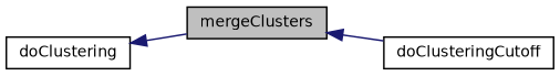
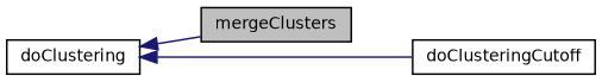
  digraph {
    rankdir=LR
    node [color=black fillcolor=white fontname=Helvetica fontsize=10 shape=record style=filled]
    edge [color=midnightblue dir=back fontname=Helvetica fontsize=10 labelfontname=Helvetica labelfontsize=10 style=solid]
    n1 [fillcolor=grey75 fontcolor=black height=0.2 label=mergeClusters width=0.4]
    n2 [height=0.2 label=doClusteringCutoff width=0.4]
    n3 [height=0.2 label=doClustering width=0.4]
-   n1 -> n2
+   n3 -> n2
    n3 -> n1
  }
